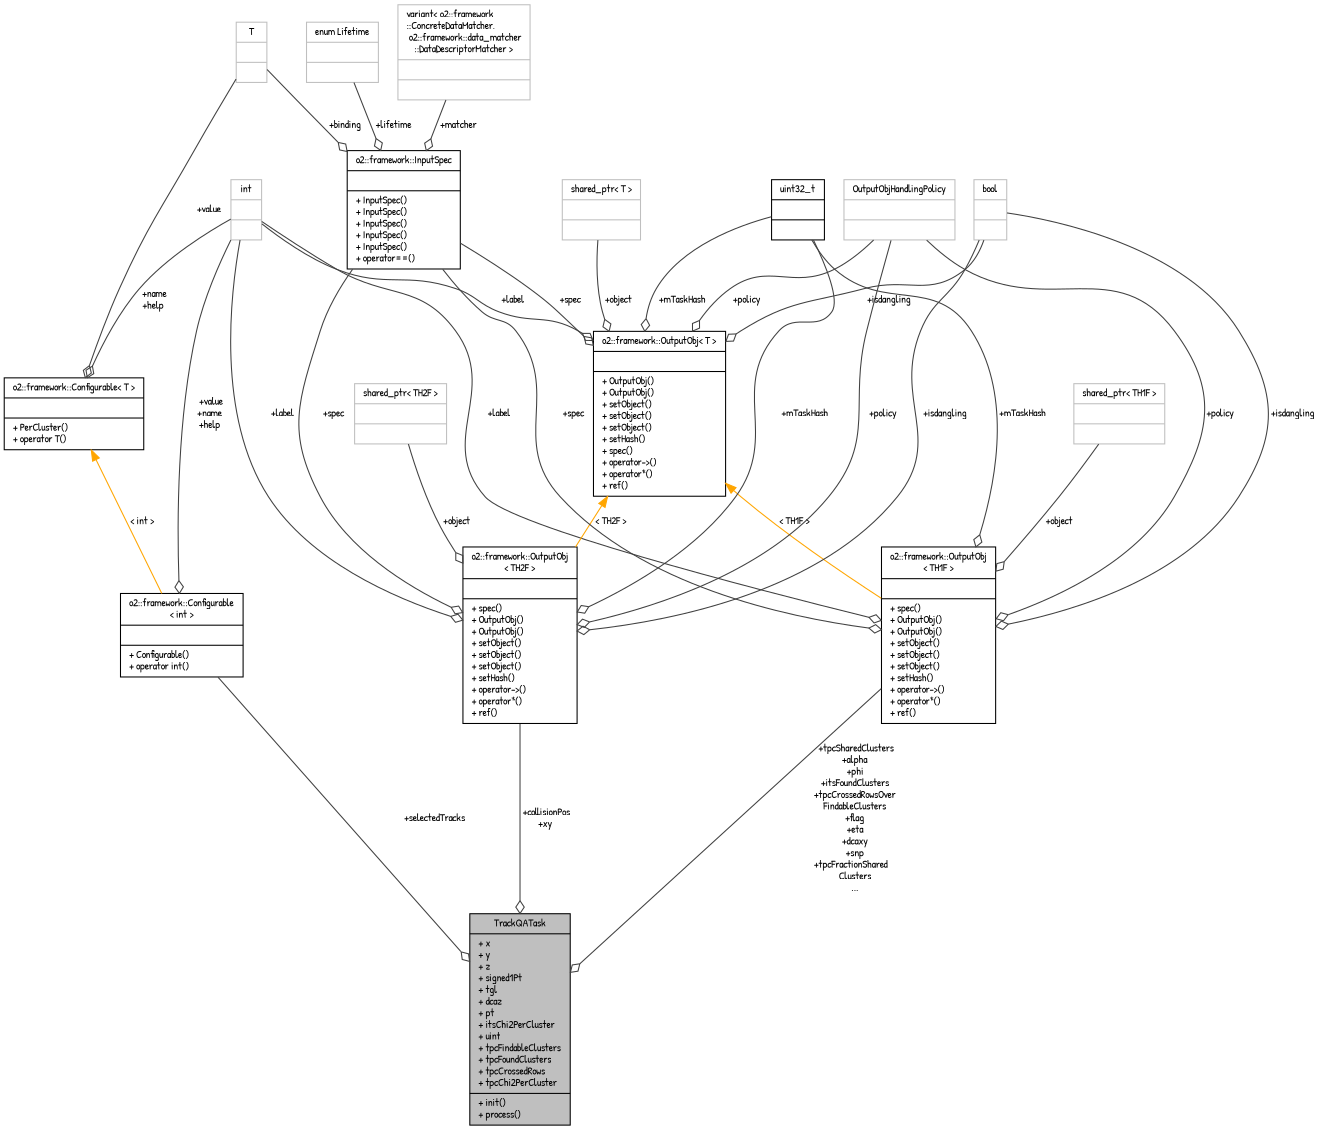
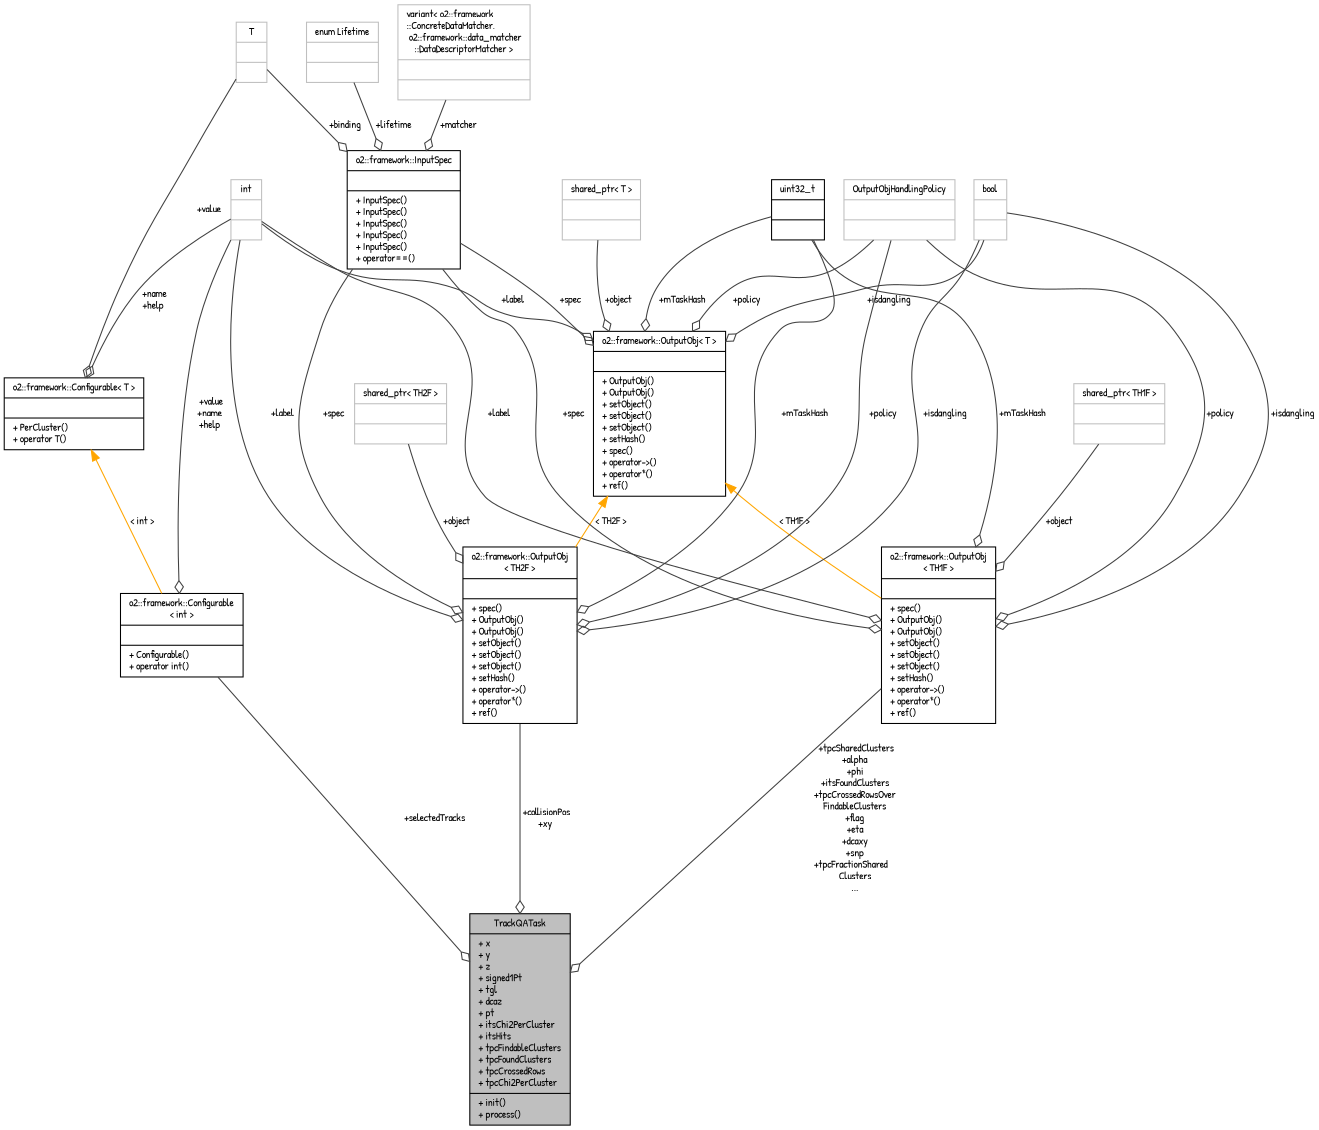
  digraph {
    fontname="Patrick Hand"
    node [color=grey75 fontname="Patrick Hand" fontsize=10 shape=record]
    edge [arrowhead=odiamond color=grey25 fontname="Patrick Hand" fontsize=10 labelfontname=Helvetica labelfontsize=10 style=solid]
-   n1 [color=black fillcolor=grey75 fontcolor=black height=0.2 label="{TrackQATask\n|+ x\l+ y\l+ z\l+ signed1Pt\l+ tgl\l+ dcaz\l+ pt\l+ itsChi2PerCluster\l+ uint\l+ tpcFindableClusters\l+ tpcFoundClusters\l+ tpcCrossedRows\l+ tpcChi2PerCluster\l|+ init()\l+ process()\l}" style=filled width=0.4]
+   n1 [color=black fillcolor=grey75 fontcolor=black height=0.2 label="{TrackQATask\n|+ x\l+ y\l+ z\l+ signed1Pt\l+ tgl\l+ dcaz\l+ pt\l+ itsChi2PerCluster\l+ itsHits\l+ tpcFindableClusters\l+ tpcFoundClusters\l+ tpcCrossedRows\l+ tpcChi2PerCluster\l|+ init()\l+ process()\l}" style=filled width=0.4]
    n2 [color=black height=0.2 label="{o2::framework::Configurable\l\< int \>\n||+ Configurable()\l+ operator int()\l}" width=0.4]
    n3 [height=0.2 label="{int\n||}" width=0.4]
    n4 [color=black height=0.2 label="{o2::framework::Configurable\< T \>\n||+ PerCluster()\l+ operator T()\l}" width=0.4]
    n5 [color=black height=0.2 label="{o2::framework::OutputObj\l\< TH2F \>\n||+ spec()\l+ OutputObj()\l+ OutputObj()\l+ setObject()\l+ setObject()\l+ setObject()\l+ setHash()\l+ operator-\>()\l+ operator*()\l+ ref()\l}" width=0.4]
    n6 [color=black height=0.2 label="{o2::framework::OutputObj\< T \>\n||+ OutputObj()\l+ OutputObj()\l+ setObject()\l+ setObject()\l+ setObject()\l+ setHash()\l+ spec()\l+ operator-\>()\l+ operator*()\l+ ref()\l}" width=0.4]
    n7 [color=black height=0.2 label="{o2::framework::OutputObj\l\< TH1F \>\n||+ spec()\l+ OutputObj()\l+ OutputObj()\l+ setObject()\l+ setObject()\l+ setObject()\l+ setHash()\l+ operator-\>()\l+ operator*()\l+ ref()\l}" width=0.4]
    n8 [color=black height=0.2 label="{o2::framework::InputSpec\n||+ InputSpec()\l+ InputSpec()\l+ InputSpec()\l+ InputSpec()\l+ InputSpec()\l+ operator==()\l}" width=0.4]
    n9 [height=0.2 label="{T\n||}" width=0.4]
    n10 [height=0.2 label="{OutputObjHandlingPolicy\n||}" width=0.4]
    n11 [color=black height=0.2 label="{uint32_t\n||}" width=0.4]
    n12 [height=0.2 label="{bool\n||}" width=0.4]
    n13 [height=0.2 label="{enum Lifetime\n||}" width=0.4]
    n14 [height=0.2 label="{variant\< o2::framework\l::ConcreteDataMatcher,\l o2::framework::data_matcher\l::DataDescriptorMatcher \>\n||}" width=0.4]
    n15 [height=0.2 label="{shared_ptr\< TH2F \>\n||}" width=0.4]
    n16 [height=0.2 label="{shared_ptr\< T \>\n||}" width=0.4]
    n17 [height=0.2 label="{shared_ptr\< TH1F \>\n||}" width=0.4]
    n2 -> n1 [label=" +selectedTracks"]
    n3 -> n2 [label=" +value\n+name\n+help"]
    n3 -> n4 [label=" +name\n+help"]
    n3 -> n5 [label=" +label"]
    n3 -> n6 [label=" +label"]
    n3 -> n7 [label=" +label"]
    n4 -> n2 [color=orange dir=back label=" \< int \>" arrowhead=""]
    n5 -> n1 [label=" +collisionPos\n+xy"]
    n6 -> n5 [color=orange dir=back label=" \< TH2F \>" arrowhead=""]
    n6 -> n7 [color=orange dir=back label=" \< TH1F \>" arrowhead=""]
    n7 -> n1 [label=" +tpcSharedClusters\n+alpha\n+phi\n+itsFoundClusters\n+tpcCrossedRowsOver\lFindableClusters\n+flag\n+eta\n+dcaxy\n+snp\n+tpcFractionShared\lClusters\n..."]
    n8 -> n5 [label=" +spec"]
    n8 -> n6 [label=" +spec"]
    n8 -> n7 [label=" +spec"]
    n9 -> n4 [label=" +value"]
    n9 -> n8 [label=" +binding"]
    n10 -> n5 [label=" +policy"]
    n10 -> n6 [label=" +policy"]
    n10 -> n7 [label=" +policy"]
    n11 -> n5 [label=" +mTaskHash"]
    n11 -> n6 [label=" +mTaskHash"]
    n11 -> n7 [label=" +mTaskHash"]
    n12 -> n5 [label=" +isdangling"]
    n12 -> n6 [label=" +isdangling"]
    n12 -> n7 [label=" +isdangling"]
    n13 -> n8 [label=" +lifetime"]
    n14 -> n8 [label=" +matcher"]
    n15 -> n5 [label=" +object"]
    n16 -> n6 [label=" +object"]
    n17 -> n7 [label=" +object"]
  }
